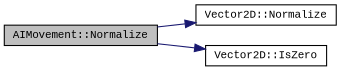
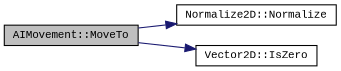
  digraph {
    fontname="Liberation Mono"
    rankdir=LR
    node [color=black fillcolor=white fontname="Liberation Mono" fontsize=10 shape=record style=filled]
    edge [color=midnightblue fontname="Liberation Mono" fontsize=10 labelfontname=Helvetica labelfontsize=10 style=solid]
-   n1 [fillcolor=grey75 fontcolor=black height=0.2 label="AIMovement::Normalize" width=0.4]
-   n2 [height=0.2 label="Vector2D::Normalize" width=0.4]
+   n1 [fillcolor=grey75 fontcolor=black height=0.2 label="AIMovement::MoveTo" width=0.4]
+   n2 [height=0.2 label="Normalize2D::Normalize" width=0.4]
    n3 [height=0.2 label="Vector2D::IsZero" width=0.4]
    n1 -> n2
    n1 -> n3
  }
